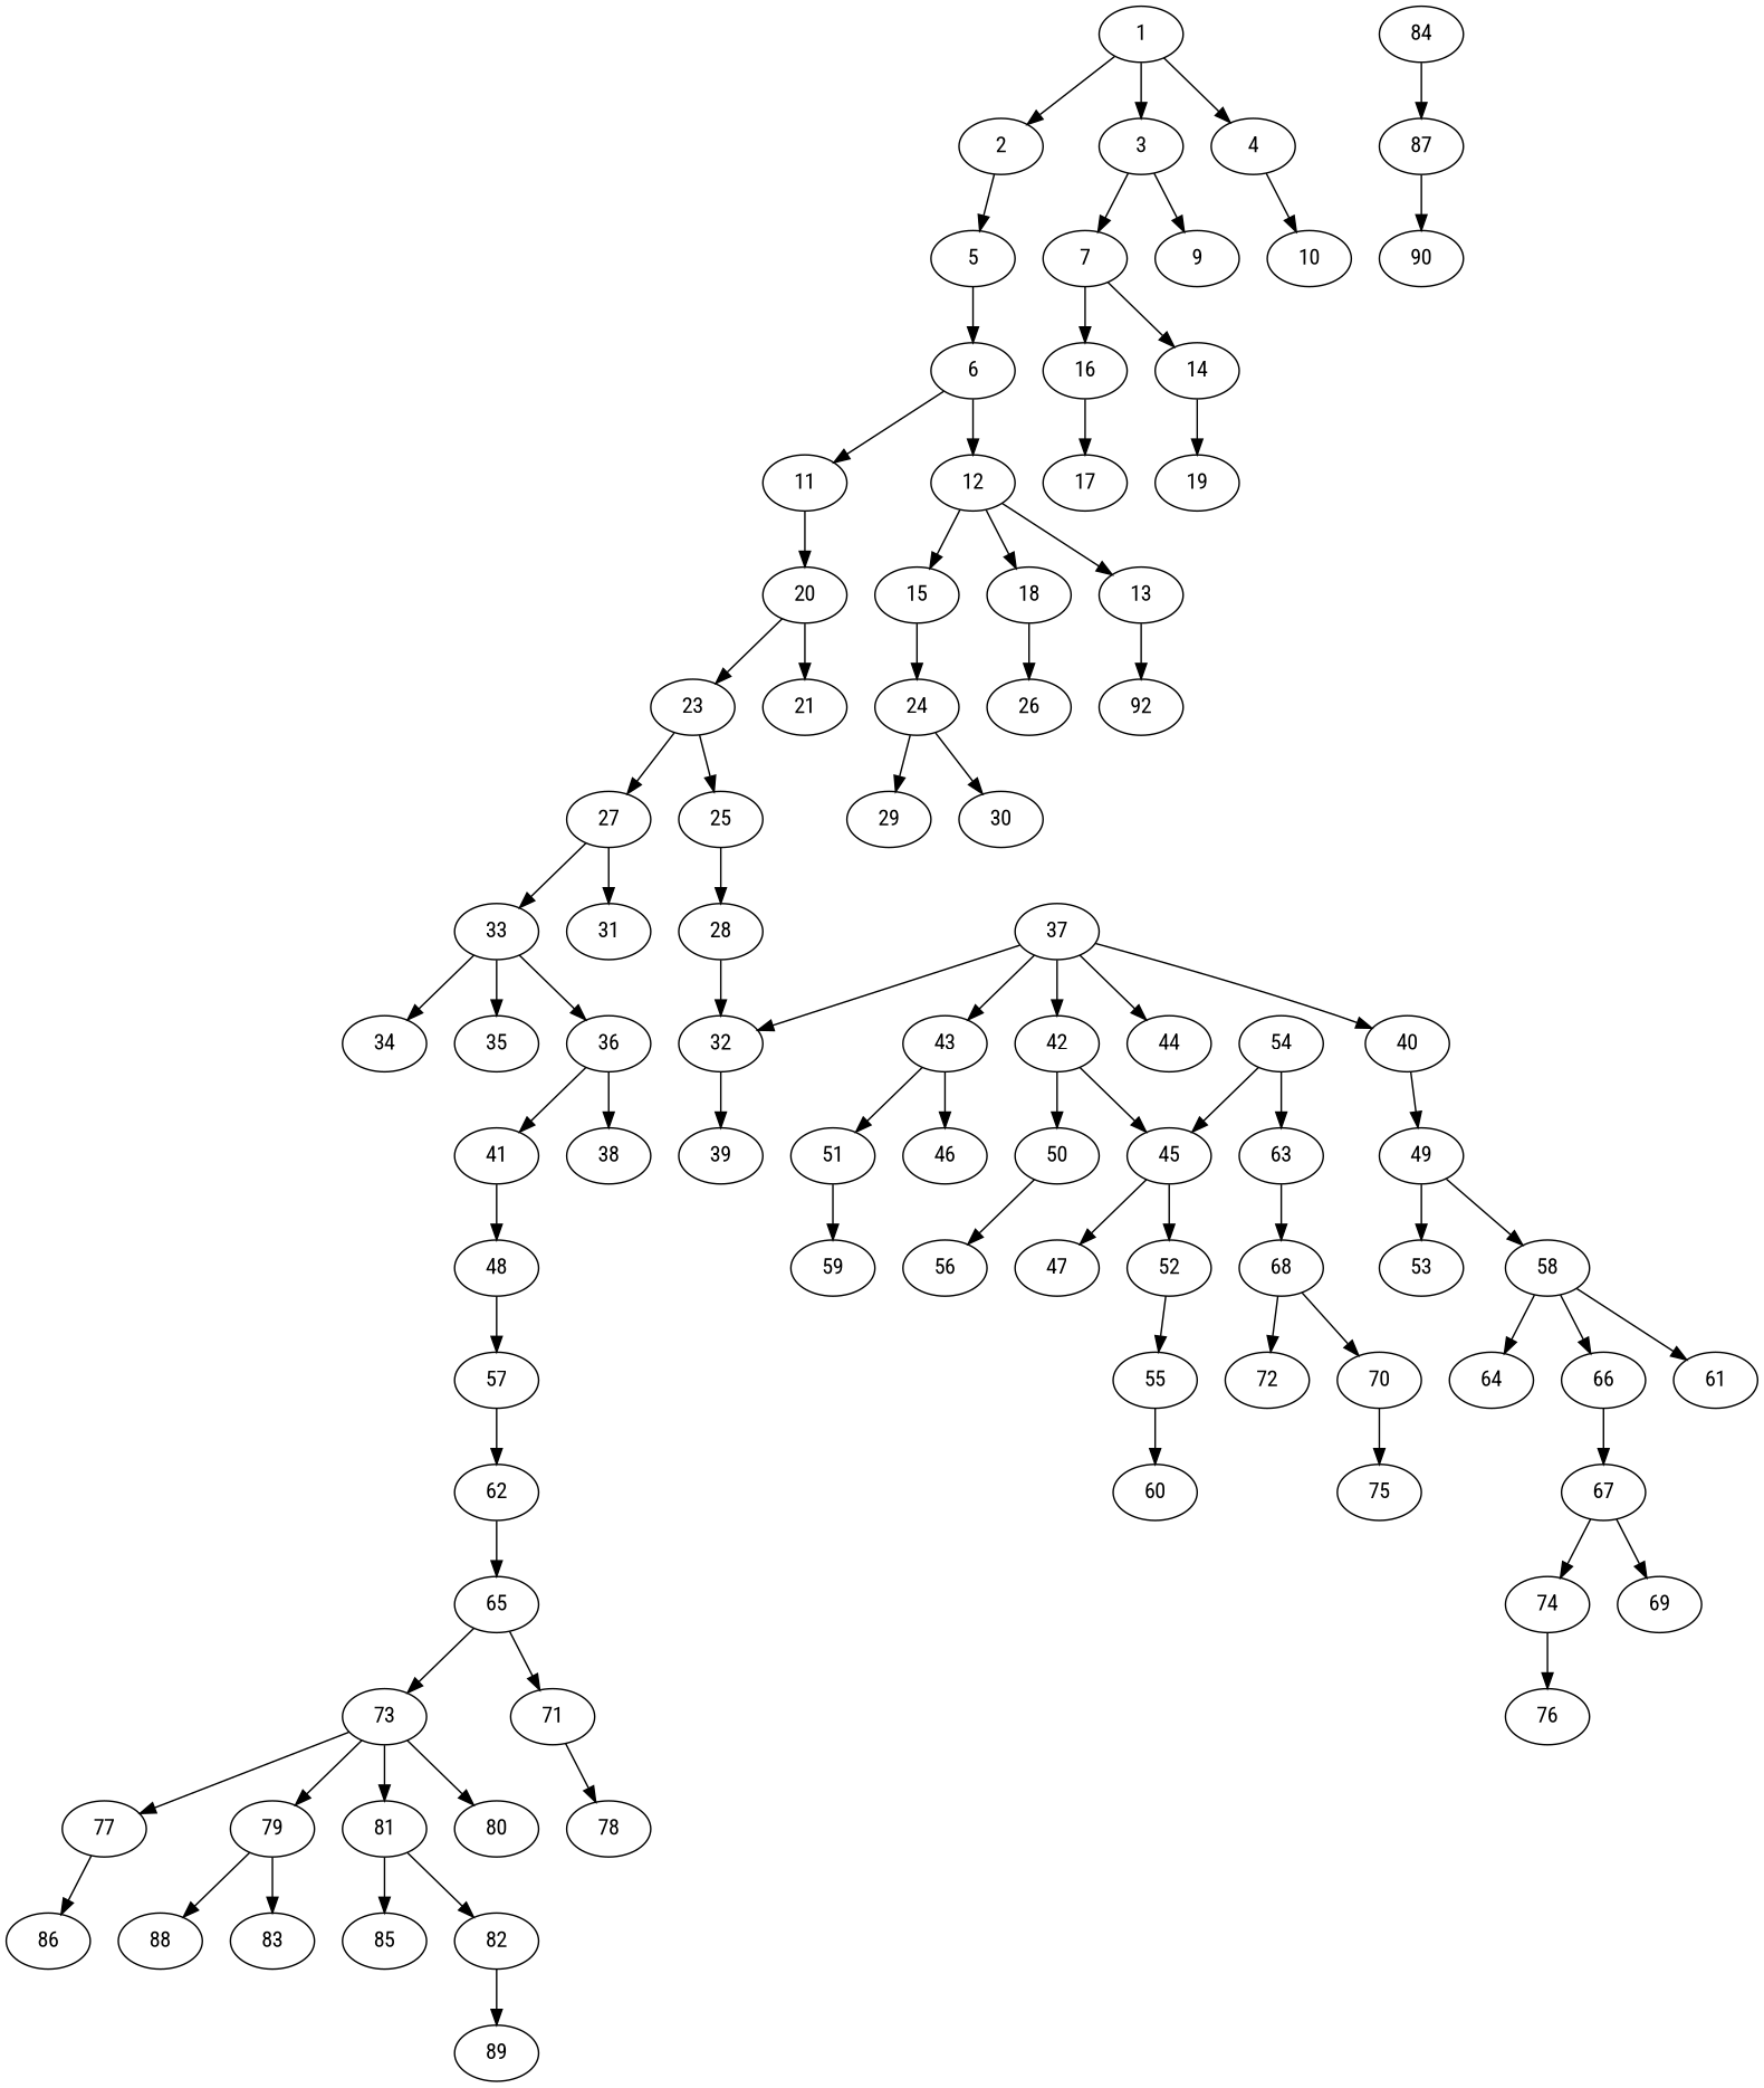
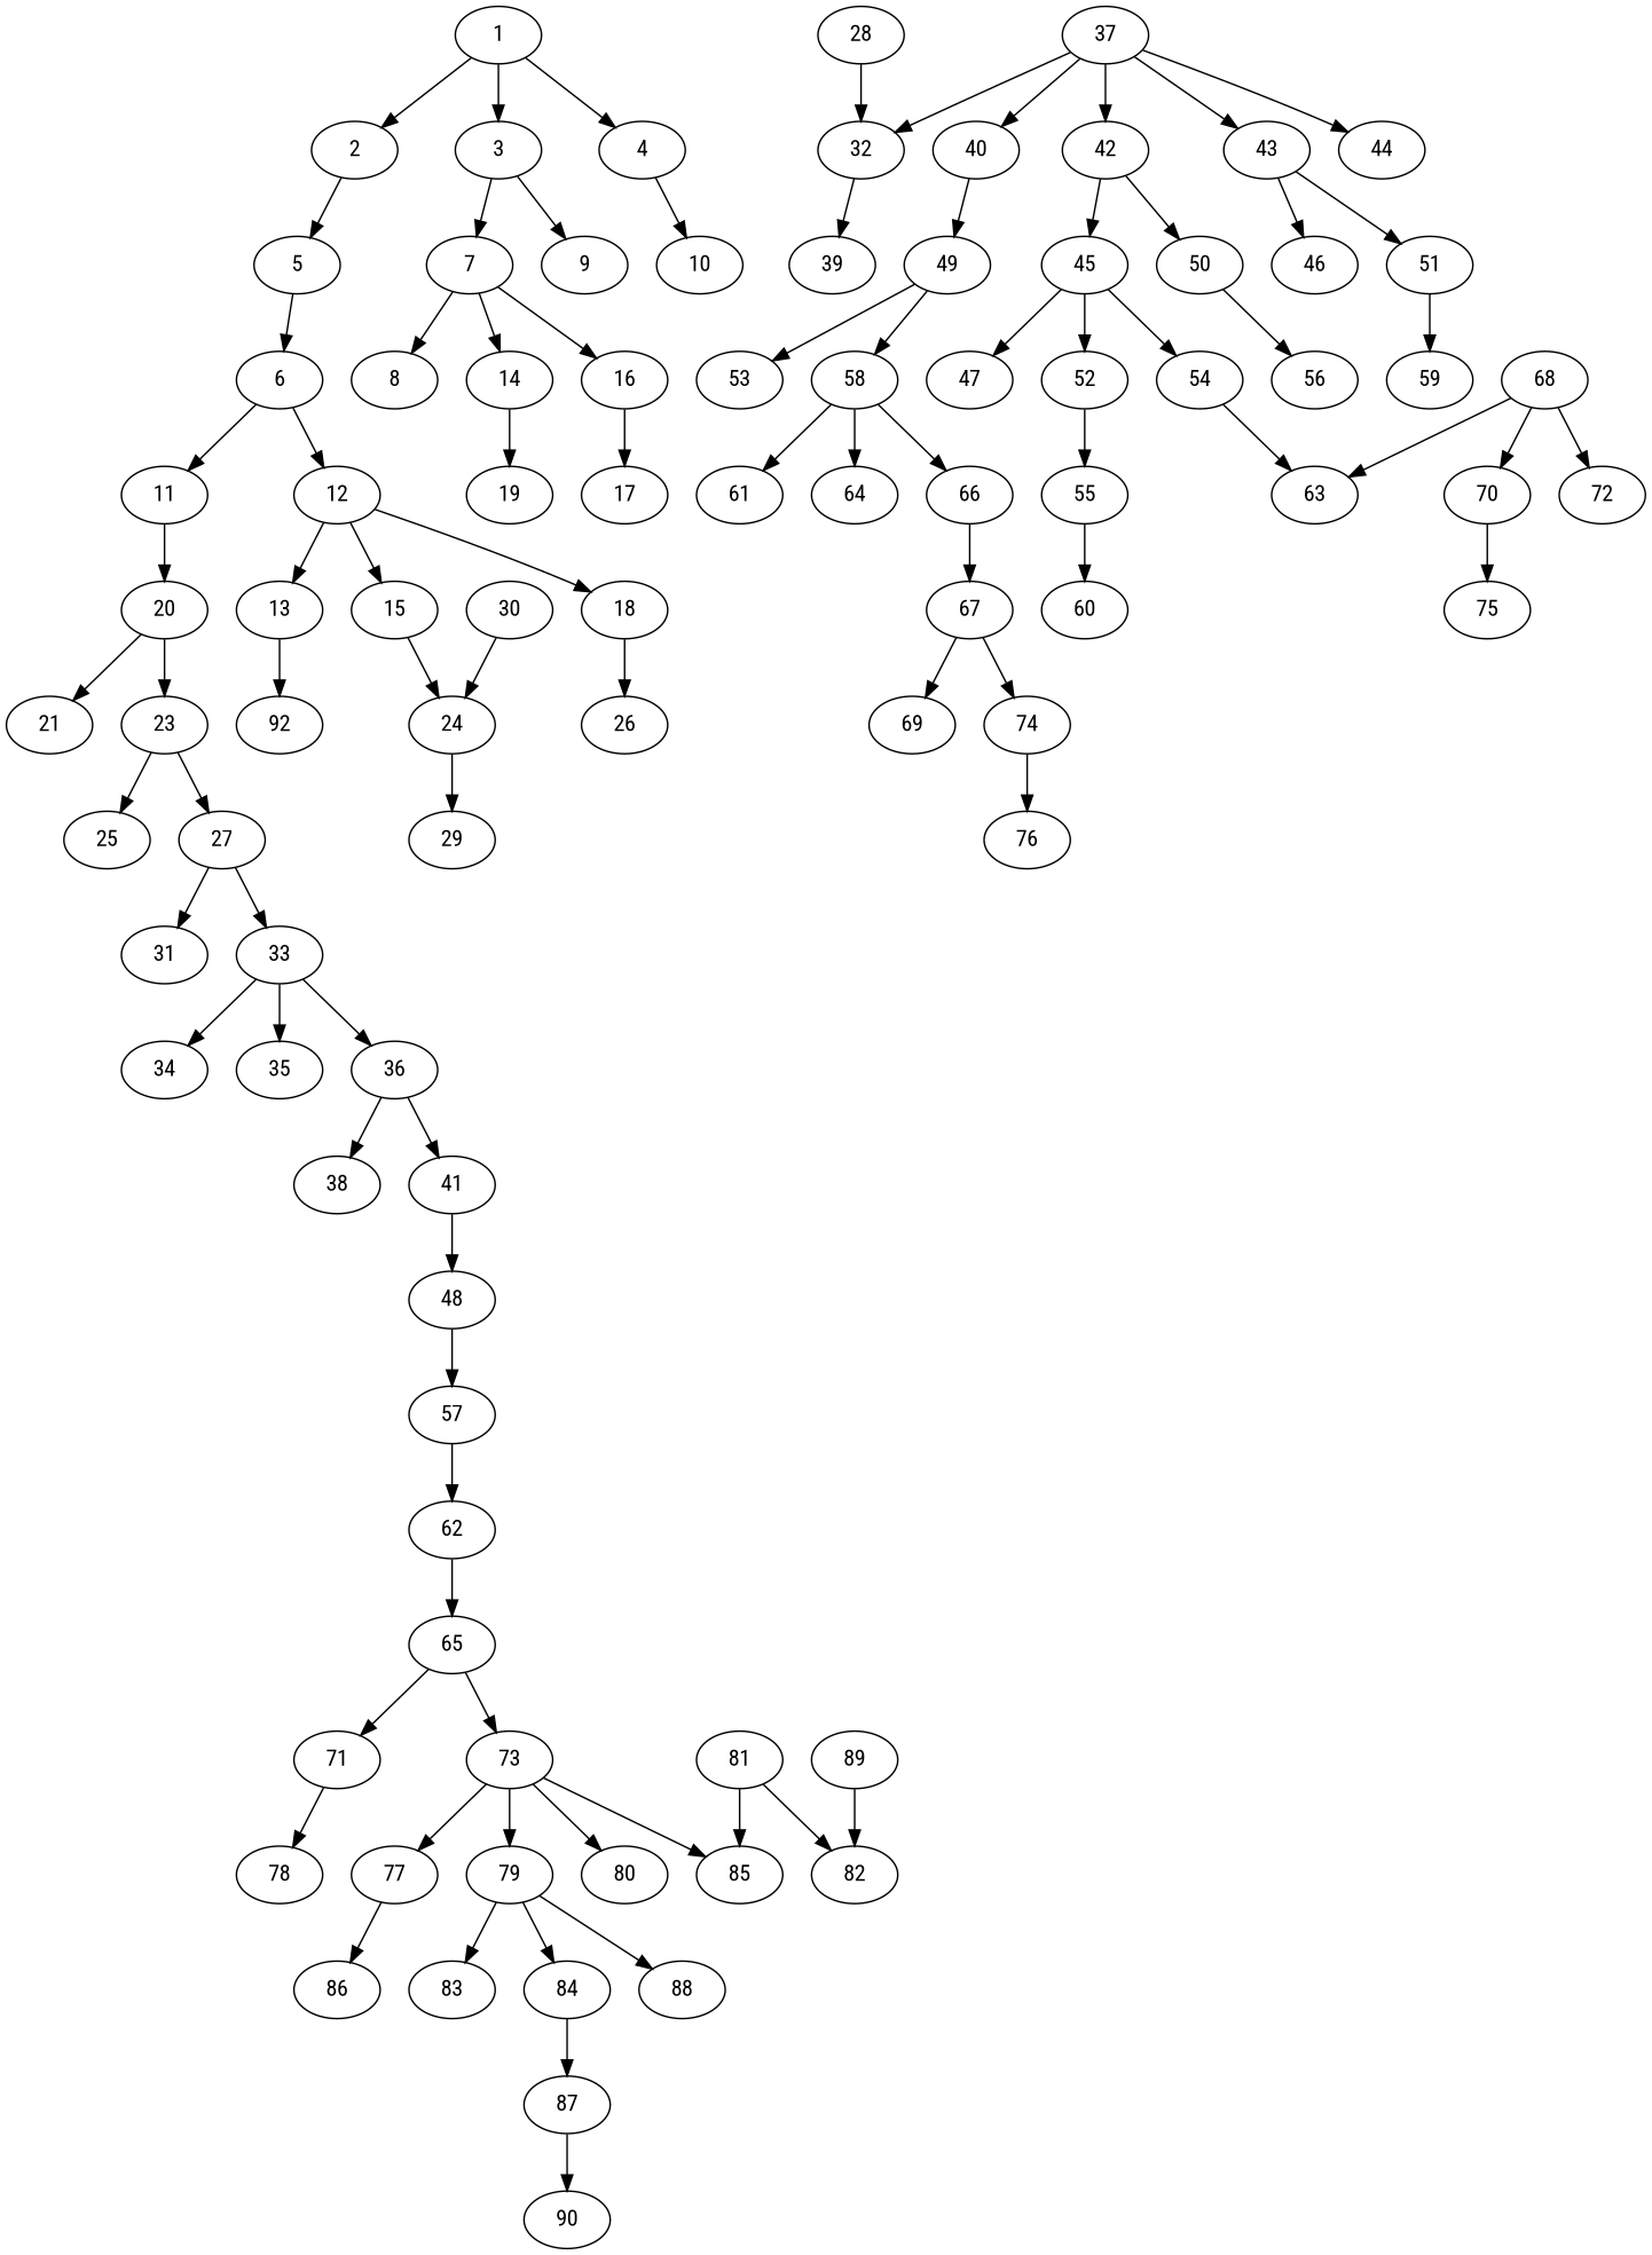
  digraph {
    fontname="Roboto Condensed"
    node [alpha=0.02 fontname="Roboto Condensed"]
    edge [fontname="Roboto Condensed"]
    1 [alpha=0.06]
    2 [alpha=0.12]
    3 [alpha=0.16]
    4 [alpha=0.07]
    5
    7
    9 [alpha=0.16]
    10 [alpha=0.15]
    6 [alpha=0.17]
+   8 [alpha=0.08]
    14 [alpha=0.01]
    16 [alpha=0.00]
    11 [alpha=0.14]
    12 [alpha=0.08]
    19
    17 [alpha=0.10]
    20
    13 [alpha=0.18]
    15 [alpha=0.03]
    18 [alpha=0.19]
    21 [alpha=0.18]
    23 [alpha=0.15]
    n23 [alpha=0.15 label=92]
    24 [alpha=0.16]
    26 [alpha=0.20]
    25
    27
    29 [alpha=0.01]
    30 [alpha=0.11]
    28 [alpha=0.16]
    31 [alpha=0.12]
    33 [alpha=0.11]
    32 [alpha=0.19]
    34 [alpha=0.09]
    35 [alpha=0.04]
    36 [alpha=0.18]
    39 [alpha=0.15]
    38
    41 [alpha=0.19]
    37 [alpha=0.00]
    40 [alpha=0.14]
    42 [alpha=0.12]
    43 [alpha=0.15]
    44 [alpha=0.17]
    49 [alpha=0.17]
    45 [alpha=0.18]
    50 [alpha=0.14]
    46 [alpha=0.17]
    51 [alpha=0.15]
    48 [alpha=0.11]
    57 [alpha=0.11]
    53 [alpha=0.19]
    58 [alpha=0.17]
    47 [alpha=0.08]
    52 [alpha=0.13]
    54 [alpha=0.08]
    56 [alpha=0.14]
    59 [alpha=0.06]
    61 [alpha=0.16]
    64 [alpha=0.05]
    66 [alpha=0.08]
    62 [alpha=0.05]
    55 [alpha=0.00]
    63 [alpha=0.00]
    60 [alpha=0.06]
    68 [alpha=0.05]
    65 [alpha=0.15]
    67 [alpha=0.07]
    70 [alpha=0.04]
    72 [alpha=0.05]
    71
    73 [alpha=0.05]
    69 [alpha=0.03]
    74 [alpha=0.18]
    78 [alpha=0.18]
    77 [alpha=0.12]
    79 [alpha=0.16]
    81 [alpha=0.14]
    80 [alpha=0.18]
    75 [alpha=0.05]
    86 [alpha=0.14]
    83 [alpha=0.04]
    84 [alpha=0.10]
    88 [alpha=0.03]
    82 [alpha=0.07]
    85 [alpha=0.07]
    76 [alpha=0.03]
    87 [alpha=0.13]
    89 [alpha=0.03]
    90 [alpha=0.15]
    1 -> 2
    1 -> 3
    1 -> 4
    2 -> 5
    3 -> 7
    3 -> 9
    4 -> 10
    5 -> 6
+   7 -> 8
    7 -> 14
    7 -> 16
    6 -> 11
    6 -> 12
    14 -> 19
    16 -> 17
    11 -> 20
    12 -> 13
    12 -> 15
    12 -> 18
    20 -> 21
    20 -> 23
    13 -> n23
    15 -> 24
    18 -> 26
    23 -> 25
    23 -> 27
    24 -> 29
-   24 -> 30
-   25 -> 28
+   30 -> 24
    27 -> 31
    27 -> 33
    28 -> 32
    33 -> 34
    33 -> 35
    33 -> 36
    32 -> 39
    36 -> 38
    36 -> 41
    41 -> 48
    37 -> 32
    37 -> 40
    37 -> 42
    37 -> 43
    37 -> 44
    40 -> 49
    42 -> 45
    42 -> 50
    43 -> 46
    43 -> 51
    49 -> 53
    49 -> 58
    45 -> 47
    45 -> 52
-   54 -> 45
+   45 -> 54
    50 -> 56
    51 -> 59
    48 -> 57
    57 -> 62
    58 -> 61
    58 -> 64
    58 -> 66
    52 -> 55
    54 -> 63
    66 -> 67
    62 -> 65
    55 -> 60
-   63 -> 68
+   68 -> 63
    68 -> 70
    68 -> 72
    65 -> 71
    65 -> 73
    67 -> 69
    67 -> 74
    70 -> 75
    71 -> 78
    73 -> 77
    73 -> 79
-   73 -> 81
+   73 -> 85
    73 -> 80
    74 -> 76
    77 -> 86
    79 -> 83
+   79 -> 84
    79 -> 88
    81 -> 82
    81 -> 85
    84 -> 87
-   82 -> 89
+   89 -> 82
    87 -> 90
  }
